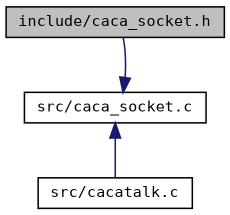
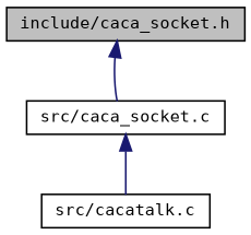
  digraph {
    fontname="DejaVu Sans Mono"
    node [color=black fillcolor=white fontname="DejaVu Sans Mono" fontsize=10 shape=record style=filled]
    edge [color=midnightblue dir=back fontname="DejaVu Sans Mono" fontsize=10 labelfontname=Helvetica labelfontsize=10 style=solid]
    n1 [fillcolor=grey75 fontcolor=black height=0.2 label="include/caca_socket.h" width=0.4]
    n2 [height=0.2 label="src/caca_socket.c" width=0.4]
    n3 [height=0.2 label="src/cacatalk.c" width=0.4]
-   n2 -> n1
+   n1 -> n2
    n2 -> n3
  }
